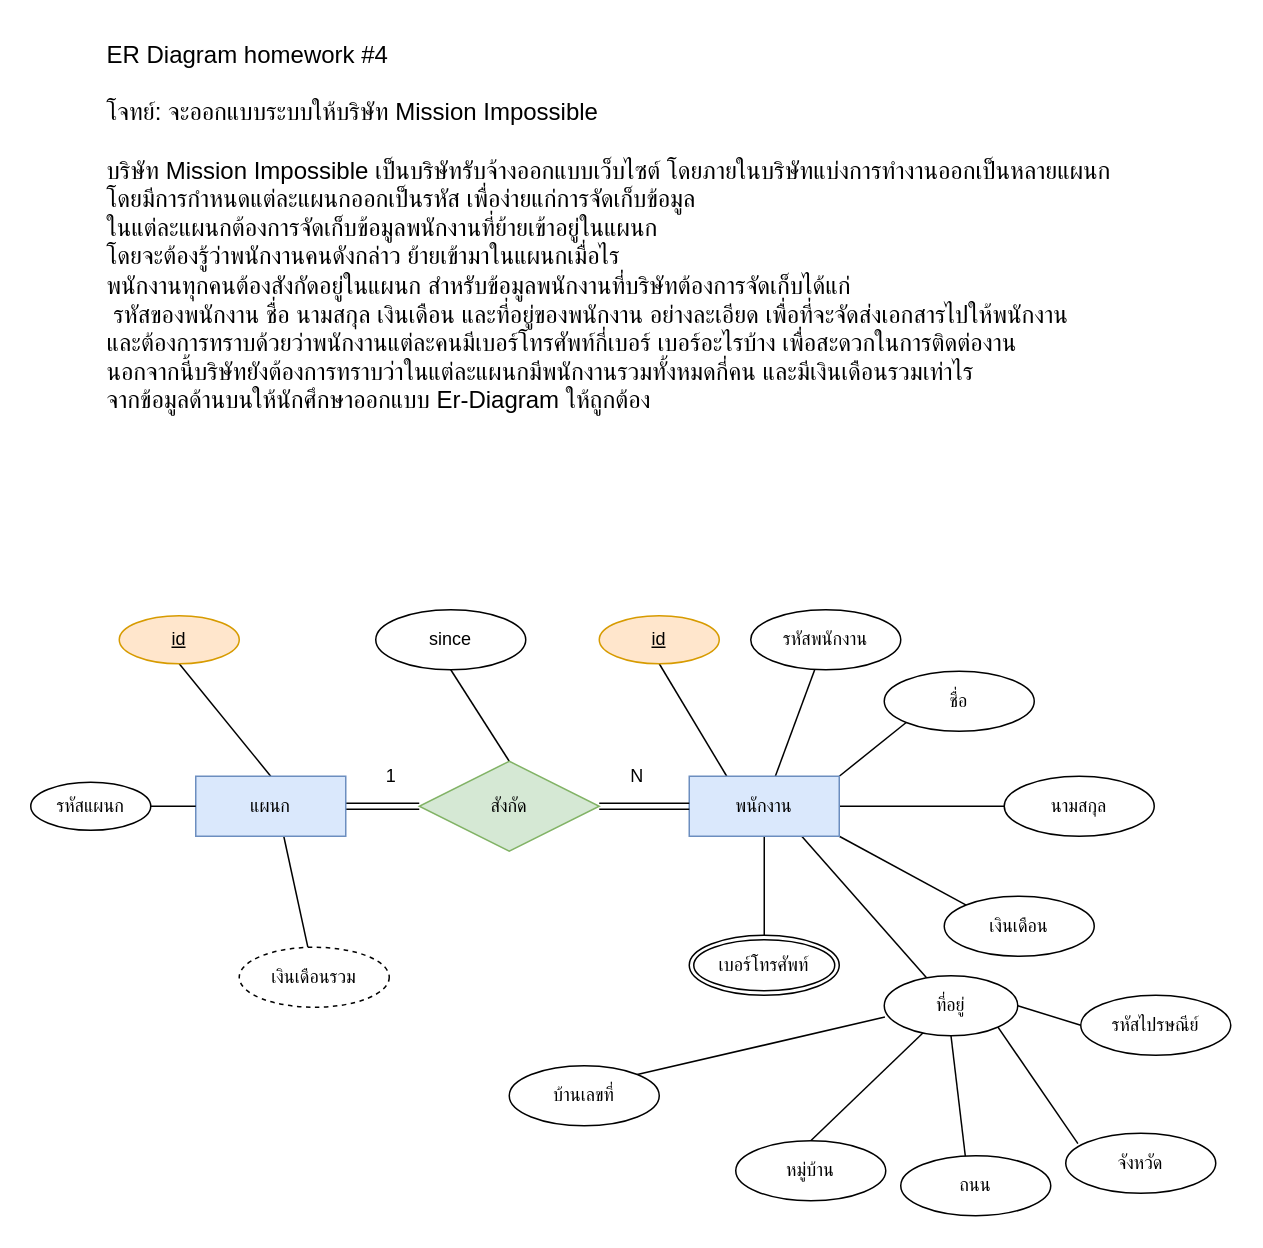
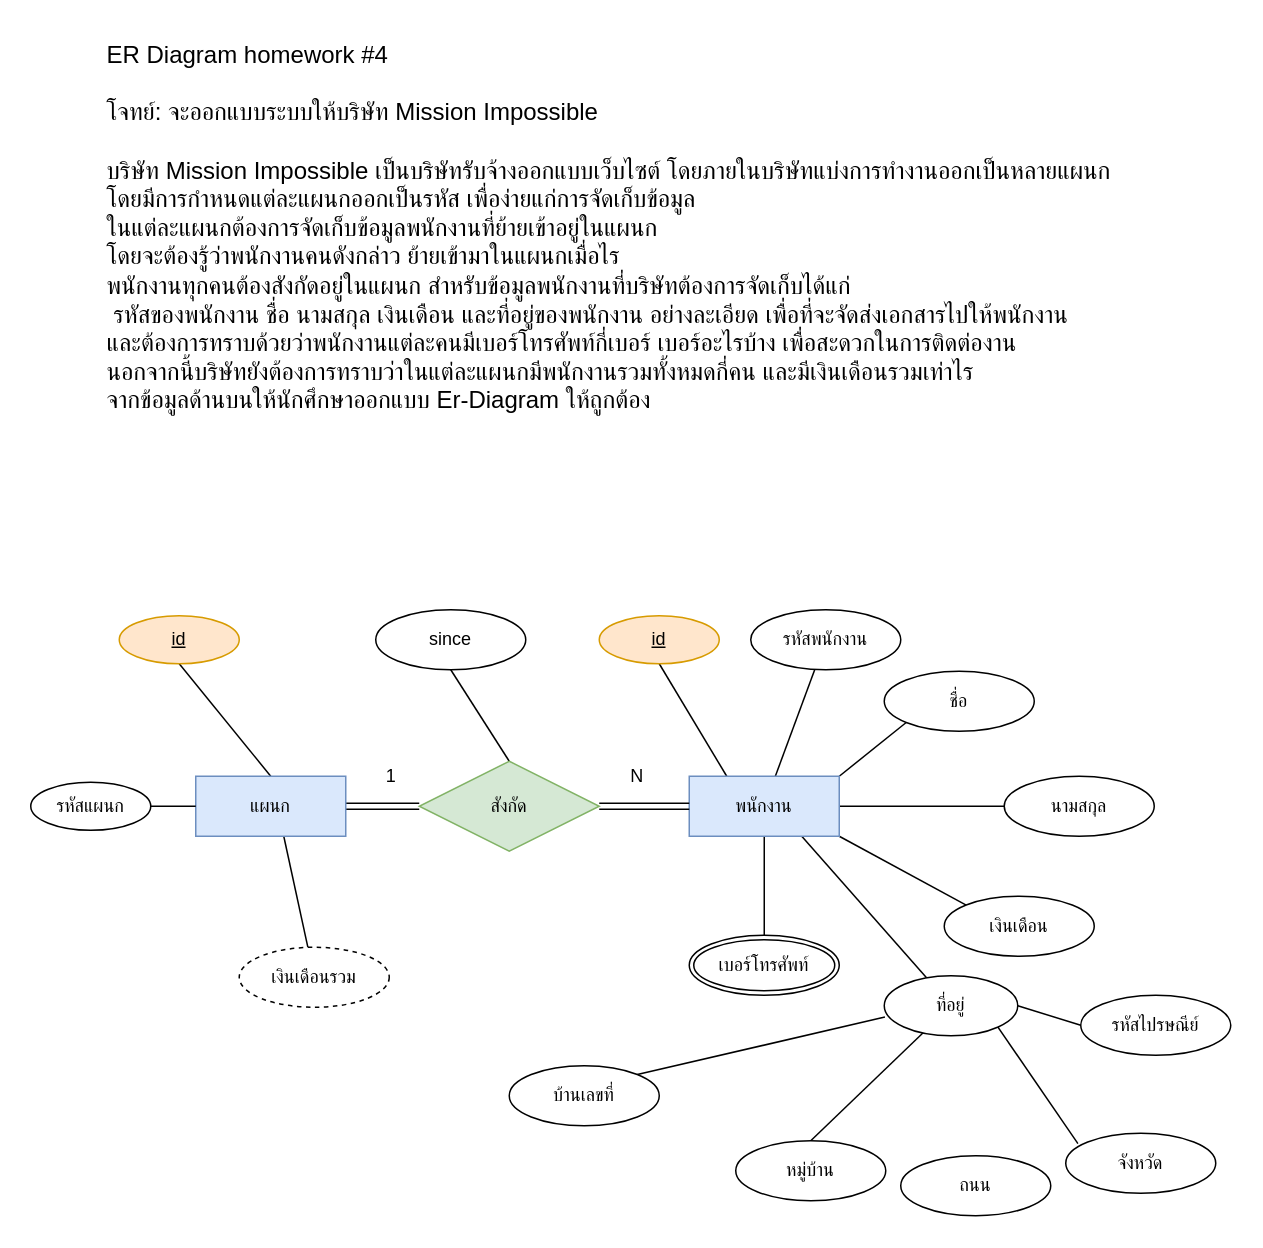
  <mxCell id="0" />
  <mxCell id="1" parent="0" />
  <mxCell id="2" style="rounded=0;orthogonalLoop=1;jettySize=auto;html=1;exitX=0.5;exitY=0;exitDx=0;exitDy=0;entryX=0.5;entryY=1;entryDx=0;entryDy=0;endArrow=none;endFill=0;" parent="1" source="5" target="6" edge="1"><mxGeometry relative="1" as="geometry" /></mxCell>
  <mxCell id="3" style="edgeStyle=none;rounded=0;orthogonalLoop=1;jettySize=auto;html=1;exitX=1;exitY=0.5;exitDx=0;exitDy=0;endArrow=none;endFill=0;shape=link;" parent="1" source="5" target="17" edge="1"><mxGeometry relative="1" as="geometry" /></mxCell>
  <mxCell id="4" style="edgeStyle=none;rounded=0;orthogonalLoop=1;jettySize=auto;html=1;exitX=0.586;exitY=0.992;exitDx=0;exitDy=0;endArrow=none;endFill=0;exitPerimeter=0;" parent="1" source="5" target="40" edge="1"><mxGeometry relative="1" as="geometry"><mxPoint x="210" y="630" as="targetPoint" /></mxGeometry></mxCell>
  <mxCell id="5" value="แผนก" style="whiteSpace=wrap;html=1;align=center;fillColor=#dae8fc;strokeColor=#6c8ebf;" parent="1" vertex="1"><mxGeometry x="130" y="517" width="100" height="40" as="geometry" /></mxCell>
  <mxCell id="6" value="id" style="ellipse;whiteSpace=wrap;html=1;align=center;fontStyle=4;fillColor=#ffe6cc;strokeColor=#d79b00;" parent="1" vertex="1"><mxGeometry x="79" y="410" width="80" height="32" as="geometry" /></mxCell>
  <mxCell id="7" value="" style="edgeStyle=none;rounded=0;orthogonalLoop=1;jettySize=auto;html=1;endArrow=none;endFill=0;" parent="1" source="14" target="20" edge="1"><mxGeometry relative="1" as="geometry" /></mxCell>
  <mxCell id="8" style="edgeStyle=none;rounded=0;orthogonalLoop=1;jettySize=auto;html=1;exitX=1;exitY=0;exitDx=0;exitDy=0;entryX=0;entryY=1;entryDx=0;entryDy=0;endArrow=none;endFill=0;" parent="1" source="14" target="21" edge="1"><mxGeometry relative="1" as="geometry" /></mxCell>
  <mxCell id="9" style="edgeStyle=none;rounded=0;orthogonalLoop=1;jettySize=auto;html=1;exitX=1;exitY=0.5;exitDx=0;exitDy=0;entryX=0;entryY=0.5;entryDx=0;entryDy=0;endArrow=none;endFill=0;" parent="1" source="14" target="22" edge="1"><mxGeometry relative="1" as="geometry" /></mxCell>
  <mxCell id="10" style="edgeStyle=none;rounded=0;orthogonalLoop=1;jettySize=auto;html=1;exitX=1;exitY=1;exitDx=0;exitDy=0;entryX=0;entryY=0;entryDx=0;entryDy=0;endArrow=none;endFill=0;" parent="1" source="14" target="25" edge="1"><mxGeometry relative="1" as="geometry" /></mxCell>
  <mxCell id="11" style="edgeStyle=orthogonalEdgeStyle;rounded=0;orthogonalLoop=1;jettySize=auto;html=1;exitX=0.5;exitY=1;exitDx=0;exitDy=0;entryX=0.5;entryY=0;entryDx=0;entryDy=0;endArrow=none;endFill=0;" parent="1" source="14" target="32" edge="1"><mxGeometry relative="1" as="geometry" /></mxCell>
  <mxCell id="12" style="rounded=0;orthogonalLoop=1;jettySize=auto;html=1;exitX=0.75;exitY=1;exitDx=0;exitDy=0;endArrow=none;endFill=0;" parent="1" source="14" target="31" edge="1"><mxGeometry relative="1" as="geometry" /></mxCell>
  <mxCell id="13" style="edgeStyle=none;rounded=0;orthogonalLoop=1;jettySize=auto;html=1;exitX=0.25;exitY=0;exitDx=0;exitDy=0;entryX=0.5;entryY=1;entryDx=0;entryDy=0;endArrow=none;endFill=0;" parent="1" source="14" target="41" edge="1"><mxGeometry relative="1" as="geometry" /></mxCell>
  <mxCell id="14" value="พนักงาน" style="whiteSpace=wrap;html=1;align=center;fillColor=#dae8fc;strokeColor=#6c8ebf;" parent="1" vertex="1"><mxGeometry x="459" y="517" width="100" height="40" as="geometry" /></mxCell>
  <mxCell id="15" style="edgeStyle=none;rounded=0;orthogonalLoop=1;jettySize=auto;html=1;exitX=1;exitY=0.5;exitDx=0;exitDy=0;entryX=0;entryY=0.5;entryDx=0;entryDy=0;endArrow=none;endFill=0;shape=link;" parent="1" source="17" target="14" edge="1"><mxGeometry relative="1" as="geometry" /></mxCell>
  <mxCell id="16" style="edgeStyle=none;rounded=0;orthogonalLoop=1;jettySize=auto;html=1;exitX=0.5;exitY=0;exitDx=0;exitDy=0;entryX=0.5;entryY=1;entryDx=0;entryDy=0;endArrow=none;endFill=0;" parent="1" source="17" target="19" edge="1"><mxGeometry relative="1" as="geometry" /></mxCell>
  <mxCell id="17" value="สังกัด" style="shape=rhombus;perimeter=rhombusPerimeter;whiteSpace=wrap;html=1;align=center;fillColor=#d5e8d4;strokeColor=#82b366;" parent="1" vertex="1"><mxGeometry x="279" y="507" width="120" height="60" as="geometry" /></mxCell>
  <mxCell id="18" value="&lt;div style=&quot;font-size: 16px&quot;&gt;&lt;font style=&quot;font-size: 16px&quot;&gt;ER Diagram homework #4&lt;br&gt;&lt;br&gt;โจทย์: จะออกแบบระบบให้บริษัท Mission Impossible&lt;/font&gt;&lt;/div&gt;&lt;div style=&quot;font-size: 16px&quot;&gt;&lt;font style=&quot;font-size: 16px&quot;&gt;&lt;br&gt;&lt;/font&gt;&lt;/div&gt;&lt;div style=&quot;font-size: 16px&quot;&gt;&lt;font style=&quot;font-size: 16px&quot;&gt;บริษัท Mission Impossible เป็นบริษัทรับจ้างออกแบบเว็บไซต์ โดยภายในบริษัทแบ่งการทำงานออกเป็นหลายแผนก&amp;nbsp;&lt;/font&gt;&lt;/div&gt;&lt;div style=&quot;font-size: 16px&quot;&gt;&lt;font style=&quot;font-size: 16px&quot;&gt;โดยมีการกำหนดแต่ละแผนกออกเป็นรหัส เพื่อง่ายแก่การจัดเก็บข้อมูล&amp;nbsp;&amp;nbsp;&lt;/font&gt;&lt;/div&gt;&lt;div style=&quot;font-size: 16px&quot;&gt;&lt;font style=&quot;font-size: 16px&quot;&gt;ในแต่ละแผนกต้องการจัดเก็บข้อมูลพนักงานที่ย้ายเข้าอยู่ในแผนก&lt;/font&gt;&lt;/div&gt;&lt;div style=&quot;font-size: 16px&quot;&gt;&lt;font style=&quot;font-size: 16px&quot;&gt;โดยจะต้องรู้ว่าพนักงานคนดังกล่าว ย้ายเข้ามาในแผนกเมื่อไร&lt;/font&gt;&lt;/div&gt;&lt;div style=&quot;font-size: 16px&quot;&gt;&lt;font style=&quot;font-size: 16px&quot;&gt;พนักงานทุกคนต้องสังกัดอยู่ในแผนก สำหรับข้อมูลพนักงานที่บริษัทต้องการจัดเก็บได้แก่&lt;/font&gt;&lt;/div&gt;&lt;div style=&quot;font-size: 16px&quot;&gt;&lt;font style=&quot;font-size: 16px&quot;&gt;&amp;nbsp;รหัสของพนักงาน ชื่อ นามสกุล เงินเดือน และที่อยู่ของพนักงาน อย่างละเอียด เพื่อที่จะจัดส่งเอกสารไปให้พนักงาน&amp;nbsp;&lt;/font&gt;&lt;/div&gt;&lt;div style=&quot;font-size: 16px&quot;&gt;&lt;font style=&quot;font-size: 16px&quot;&gt;และต้องการทราบด้วยว่าพนักงานแต่ละคนมีเบอร์โทรศัพท์กี่เบอร์ เบอร์อะไรบ้าง เพื่อสะดวกในการติดต่องาน&amp;nbsp;&amp;nbsp;&lt;/font&gt;&lt;/div&gt;&lt;div style=&quot;font-size: 16px&quot;&gt;&lt;font style=&quot;font-size: 16px&quot;&gt;นอกจากนี้บริษัทยังต้องการทราบว่าในแต่ละแผนกมีพนักงานรวมทั้งหมดกี่คน และมีเงินเดือนรวมเท่าไร&amp;nbsp;&lt;/font&gt;&lt;/div&gt;&lt;div style=&quot;font-size: 16px&quot;&gt;&lt;font style=&quot;font-size: 16px&quot;&gt;จากข้อมูลด้านบนให้นักศึกษาออกแบบ Er-Diagram ให้ถูกต้อง&lt;/font&gt;&lt;/div&gt;&lt;div style=&quot;font-size: 16px&quot;&gt;&lt;br&gt;&lt;/div&gt;" style="text;html=1;" parent="1" vertex="1"><mxGeometry x="69" y="20" width="710" height="270" as="geometry" /></mxCell>
  <mxCell id="19" value="since" style="ellipse;whiteSpace=wrap;html=1;align=center;" parent="1" vertex="1"><mxGeometry x="250" y="406" width="100" height="40" as="geometry" /></mxCell>
  <mxCell id="20" value="รหัสพนักงาน" style="ellipse;whiteSpace=wrap;html=1;align=center;" parent="1" vertex="1"><mxGeometry x="500" y="406" width="100" height="40" as="geometry" /></mxCell>
  <mxCell id="21" value="ชื่อ" style="ellipse;whiteSpace=wrap;html=1;align=center;" parent="1" vertex="1"><mxGeometry x="589" y="447" width="100" height="40" as="geometry" /></mxCell>
  <mxCell id="22" value="นามสกุล" style="ellipse;whiteSpace=wrap;html=1;align=center;" parent="1" vertex="1"><mxGeometry x="669" y="517" width="100" height="40" as="geometry" /></mxCell>
  <mxCell id="23" style="edgeStyle=none;rounded=0;orthogonalLoop=1;jettySize=auto;html=1;entryX=0;entryY=0.5;entryDx=0;entryDy=0;endArrow=none;endFill=0;exitX=1;exitY=0.5;exitDx=0;exitDy=0;" parent="1" source="24" target="5" edge="1"><mxGeometry relative="1" as="geometry"><mxPoint x="110" y="630" as="sourcePoint" /></mxGeometry></mxCell>
  <mxCell id="24" value="รหัสแผนก" style="ellipse;whiteSpace=wrap;html=1;align=center;" parent="1" vertex="1"><mxGeometry x="20" y="521" width="80" height="32" as="geometry" /></mxCell>
  <mxCell id="25" value="เงินเดือน" style="ellipse;whiteSpace=wrap;html=1;align=center;" parent="1" vertex="1"><mxGeometry x="629" y="597" width="100" height="40" as="geometry" /></mxCell>
  <mxCell id="26" style="edgeStyle=none;rounded=0;orthogonalLoop=1;jettySize=auto;html=1;exitX=1;exitY=1;exitDx=0;exitDy=0;entryX=0.081;entryY=0.172;entryDx=0;entryDy=0;entryPerimeter=0;endArrow=none;endFill=0;" parent="1" source="31" target="37" edge="1"><mxGeometry relative="1" as="geometry" /></mxCell>
- <mxCell id="27" style="edgeStyle=none;rounded=0;orthogonalLoop=1;jettySize=auto;html=1;exitX=0.5;exitY=1;exitDx=0;exitDy=0;entryX=0.431;entryY=0.017;entryDx=0;entryDy=0;entryPerimeter=0;endArrow=none;endFill=0;" parent="1" source="31" target="36" edge="1"><mxGeometry relative="1" as="geometry" /></mxCell>
  <mxCell id="28" style="edgeStyle=none;rounded=0;orthogonalLoop=1;jettySize=auto;html=1;entryX=0.5;entryY=0;entryDx=0;entryDy=0;endArrow=none;endFill=0;" parent="1" source="31" target="38" edge="1"><mxGeometry relative="1" as="geometry" /></mxCell>
  <mxCell id="29" style="edgeStyle=none;rounded=0;orthogonalLoop=1;jettySize=auto;html=1;exitX=0.005;exitY=0.689;exitDx=0;exitDy=0;endArrow=none;endFill=0;entryX=1;entryY=0;entryDx=0;entryDy=0;exitPerimeter=0;" parent="1" source="31" target="35" edge="1"><mxGeometry relative="1" as="geometry"><mxPoint x="500" y="720" as="targetPoint" /></mxGeometry></mxCell>
  <mxCell id="30" style="edgeStyle=none;rounded=0;orthogonalLoop=1;jettySize=auto;html=1;exitX=1;exitY=0.5;exitDx=0;exitDy=0;entryX=0;entryY=0.5;entryDx=0;entryDy=0;endArrow=none;endFill=0;" parent="1" source="31" target="39" edge="1"><mxGeometry relative="1" as="geometry" /></mxCell>
  <mxCell id="31" value="ที่อยู่" style="ellipse;whiteSpace=wrap;html=1;" parent="1" vertex="1"><mxGeometry x="589" y="650" width="89" height="40" as="geometry" /></mxCell>
  <mxCell id="32" value="เบอร์โทรศัพท์" style="ellipse;shape=doubleEllipse;margin=3;whiteSpace=wrap;html=1;align=center;" parent="1" vertex="1"><mxGeometry x="459" y="623" width="100" height="40" as="geometry" /></mxCell>
  <mxCell id="33" value="1" style="text;html=1;align=center;verticalAlign=middle;resizable=0;points=[];autosize=1;" parent="1" vertex="1"><mxGeometry x="250" y="507" width="20" height="20" as="geometry" /></mxCell>
  <mxCell id="34" value="N" style="text;html=1;align=center;verticalAlign=middle;resizable=0;points=[];autosize=1;" parent="1" vertex="1"><mxGeometry x="414" y="507" width="20" height="20" as="geometry" /></mxCell>
  <mxCell id="35" value="บ้านเลขที่" style="ellipse;whiteSpace=wrap;html=1;align=center;" parent="1" vertex="1"><mxGeometry x="339" y="710" width="100" height="40" as="geometry" /></mxCell>
  <mxCell id="36" value="ถนน" style="ellipse;whiteSpace=wrap;html=1;align=center;" parent="1" vertex="1"><mxGeometry x="600" y="770" width="100" height="40" as="geometry" /></mxCell>
  <mxCell id="37" value="จังหวัด" style="ellipse;whiteSpace=wrap;html=1;align=center;" parent="1" vertex="1"><mxGeometry x="710" y="755" width="100" height="40" as="geometry" /></mxCell>
  <mxCell id="38" value="หมู่บ้าน" style="ellipse;whiteSpace=wrap;html=1;align=center;" parent="1" vertex="1"><mxGeometry x="490" y="760" width="100" height="40" as="geometry" /></mxCell>
  <mxCell id="39" value="รหัสไปรษณีย์" style="ellipse;whiteSpace=wrap;html=1;align=center;" parent="1" vertex="1"><mxGeometry x="720" y="663" width="100" height="40" as="geometry" /></mxCell>
  <mxCell id="40" value="เงินเดือนรวม" style="ellipse;whiteSpace=wrap;html=1;align=center;dashed=1;" parent="1" vertex="1"><mxGeometry x="159" y="631" width="100" height="40" as="geometry" /></mxCell>
  <mxCell id="41" value="id" style="ellipse;whiteSpace=wrap;html=1;align=center;fontStyle=4;fillColor=#ffe6cc;strokeColor=#d79b00;" parent="1" vertex="1"><mxGeometry x="399" y="410" width="80" height="32" as="geometry" /></mxCell>
